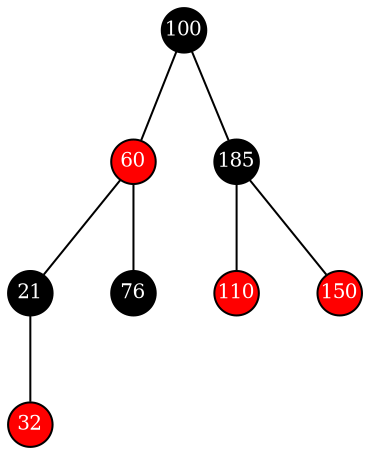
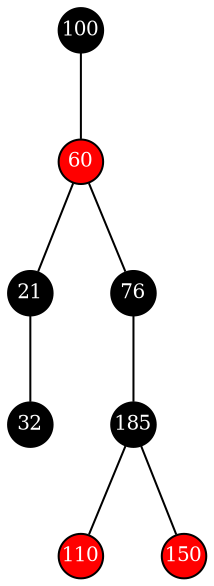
  graph {
    nodesep=0.4
    ranksep=0.6
    splines=true
    node [color=black fillcolor=black fixedsize=true fontcolor=white fontsize=10 shape=circle style=filled]
    100 [height=0.3 width=0.3]
    60 [fillcolor=red height=0.3 width=0.3]
    n3 [height=0.3 label=185 width=0.3]
    21 [height=0.3 width=0.3]
    76 [height=0.3 width=0.3]
    110 [fillcolor=red height=0.3 width=0.3]
    150 [fillcolor=red height=0.3 width=0.3]
-   32 [fillcolor=red height=0.3 width=0.3]
+   32 [height=0.3 width=0.3]
    100 -- 60
-   100 -- n3
+   76 -- n3
    60 -- 21
    60 -- 76
    n3 -- 110
    n3 -- 150
    21 -- 32
  }
